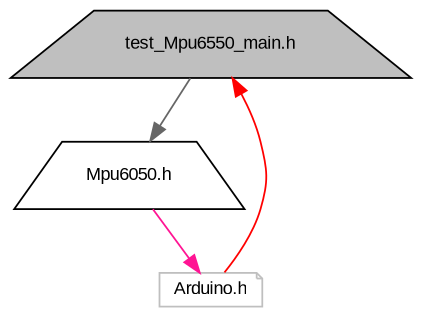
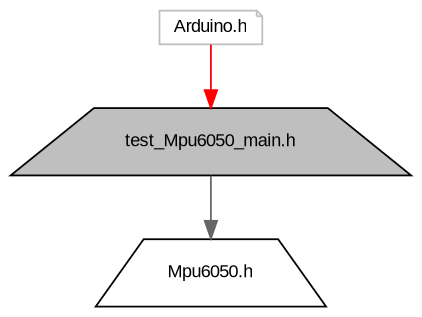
  digraph {
    fontname="Liberation Sans"
    node [color=black fillcolor=white fontname="Liberation Sans" fontsize=10 shape=trapezium style=filled]
    edge [fontname="Liberation Sans" fontsize=10 labelfontname=Helvetica labelfontsize=10 style=solid]
-   n1 [fillcolor=grey75 fontcolor=black height=0.2 label="test_Mpu6550_main.h" width=0.4]
+   n1 [fillcolor=grey75 fontcolor=black height=0.2 label="test_Mpu6050_main.h" width=0.4]
    n2 [height=0.2 label="Mpu6050.h" width=0.4]
    n3 [color=grey75 height=0.2 label="Arduino.h" shape=note width=0.4]
    n1 -> n2 [color=gray40]
-   n2 -> n3 [color=deeppink]
    n3 -> n1 [color=red]
  }
